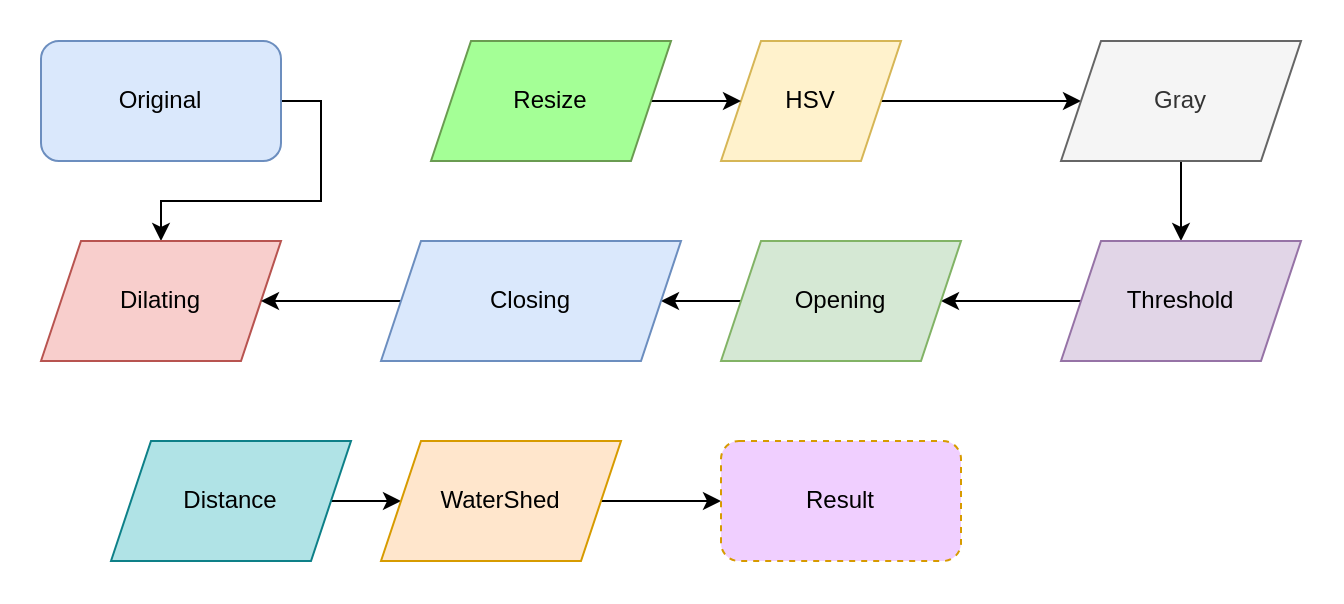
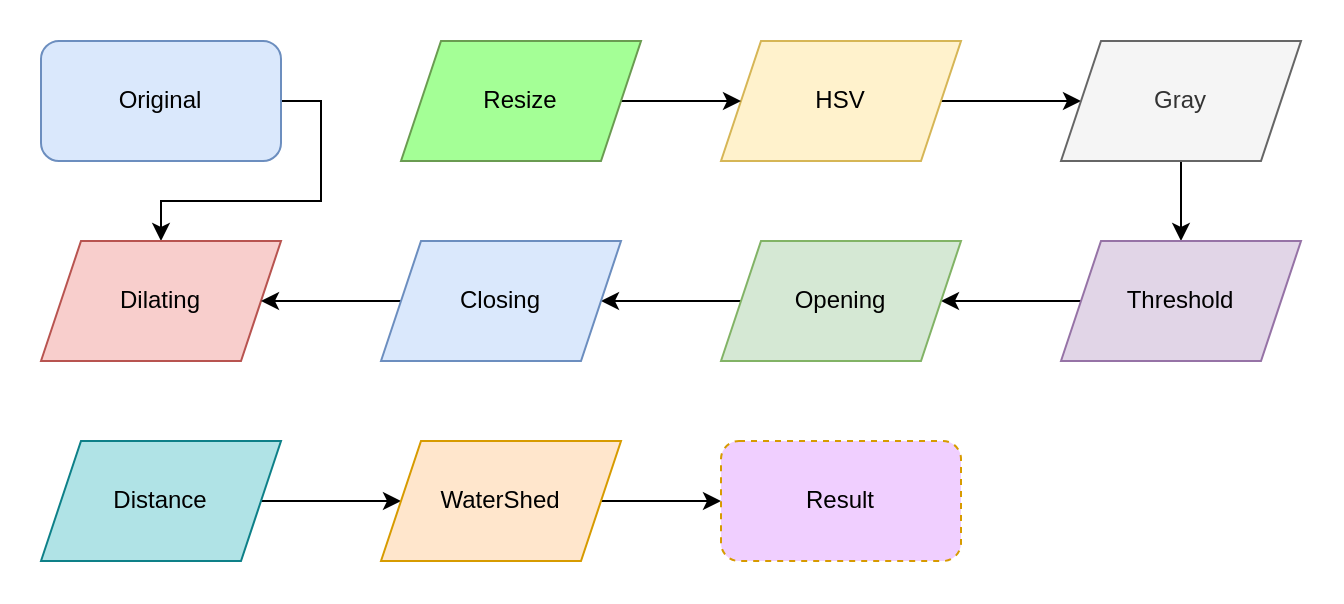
  <mxCell id="0" />
  <mxCell id="1" parent="0" />
  <mxCell id="2" style="edgeStyle=orthogonalEdgeStyle;rounded=0;orthogonalLoop=1;jettySize=auto;html=1;exitX=1;exitY=0.5;exitDx=0;exitDy=0;" edge="1" parent="1" source="3" target="10"><mxGeometry relative="1" as="geometry" /></mxCell>
  <mxCell id="3" value="Original" style="rounded=1;whiteSpace=wrap;html=1;fillColor=#dae8fc;strokeColor=#6c8ebf;" vertex="1" parent="1"><mxGeometry x="20" y="20" width="120" height="60" as="geometry" /></mxCell>
  <mxCell id="4" style="edgeStyle=orthogonalEdgeStyle;rounded=0;orthogonalLoop=1;jettySize=auto;html=1;exitX=1;exitY=0.5;exitDx=0;exitDy=0;entryX=0;entryY=0.5;entryDx=0;entryDy=0;" edge="1" parent="1" source="5" target="7"><mxGeometry relative="1" as="geometry" /></mxCell>
- <mxCell id="5" value="HSV" style="shape=parallelogram;perimeter=parallelogramPerimeter;whiteSpace=wrap;html=1;fixedSize=1;fillColor=#fff2cc;strokeColor=#d6b656;" vertex="1" parent="1"><mxGeometry x="360" y="20" width="90" height="60" as="geometry" /></mxCell>
+ <mxCell id="5" value="HSV" style="shape=parallelogram;perimeter=parallelogramPerimeter;whiteSpace=wrap;html=1;fixedSize=1;fillColor=#fff2cc;strokeColor=#d6b656;" vertex="1" parent="1"><mxGeometry x="360" y="20" width="120" height="60" as="geometry" /></mxCell>
  <mxCell id="6" style="edgeStyle=orthogonalEdgeStyle;rounded=0;orthogonalLoop=1;jettySize=auto;html=1;exitX=0.5;exitY=1;exitDx=0;exitDy=0;entryX=0.5;entryY=0;entryDx=0;entryDy=0;" edge="1" parent="1" source="7" target="9"><mxGeometry relative="1" as="geometry" /></mxCell>
  <mxCell id="7" value="Gray" style="shape=parallelogram;perimeter=parallelogramPerimeter;whiteSpace=wrap;html=1;fixedSize=1;fillColor=#f5f5f5;strokeColor=#666666;fontColor=#333333;" vertex="1" parent="1"><mxGeometry x="530" y="20" width="120" height="60" as="geometry" /></mxCell>
  <mxCell id="8" style="edgeStyle=orthogonalEdgeStyle;rounded=0;orthogonalLoop=1;jettySize=auto;html=1;exitX=0;exitY=0.5;exitDx=0;exitDy=0;" edge="1" parent="1" source="9" target="12"><mxGeometry relative="1" as="geometry" /></mxCell>
  <mxCell id="9" value="Threshold" style="shape=parallelogram;perimeter=parallelogramPerimeter;whiteSpace=wrap;html=1;fixedSize=1;fillColor=#e1d5e7;strokeColor=#9673a6;" vertex="1" parent="1"><mxGeometry x="530" y="120" width="120" height="60" as="geometry" /></mxCell>
  <mxCell id="10" value="Dilating" style="shape=parallelogram;perimeter=parallelogramPerimeter;whiteSpace=wrap;html=1;fixedSize=1;fillColor=#f8cecc;strokeColor=#b85450;" vertex="1" parent="1"><mxGeometry x="20" y="120" width="120" height="60" as="geometry" /></mxCell>
  <mxCell id="11" style="edgeStyle=orthogonalEdgeStyle;rounded=0;orthogonalLoop=1;jettySize=auto;html=1;exitX=0;exitY=0.5;exitDx=0;exitDy=0;" edge="1" parent="1" source="12" target="21"><mxGeometry relative="1" as="geometry" /></mxCell>
  <mxCell id="12" value="Opening" style="shape=parallelogram;perimeter=parallelogramPerimeter;whiteSpace=wrap;html=1;fixedSize=1;fillColor=#d5e8d4;strokeColor=#82b366;" vertex="1" parent="1"><mxGeometry x="360" y="120" width="120" height="60" as="geometry" /></mxCell>
  <mxCell id="13" style="edgeStyle=orthogonalEdgeStyle;rounded=0;orthogonalLoop=1;jettySize=auto;html=1;exitX=1;exitY=0.5;exitDx=0;exitDy=0;" edge="1" parent="1" source="14" target="16"><mxGeometry relative="1" as="geometry" /></mxCell>
- <mxCell id="14" value="Distance" style="shape=parallelogram;perimeter=parallelogramPerimeter;whiteSpace=wrap;html=1;fixedSize=1;fillColor=#b0e3e6;strokeColor=#0e8088;" vertex="1" parent="1"><mxGeometry x="55" y="220" width="120" height="60" as="geometry" /></mxCell>
+ <mxCell id="14" value="Distance" style="shape=parallelogram;perimeter=parallelogramPerimeter;whiteSpace=wrap;html=1;fixedSize=1;fillColor=#b0e3e6;strokeColor=#0e8088;" vertex="1" parent="1"><mxGeometry x="20" y="220" width="120" height="60" as="geometry" /></mxCell>
  <mxCell id="15" style="edgeStyle=orthogonalEdgeStyle;rounded=0;orthogonalLoop=1;jettySize=auto;html=1;exitX=1;exitY=0.5;exitDx=0;exitDy=0;entryX=0;entryY=0.5;entryDx=0;entryDy=0;" edge="1" parent="1" source="16" target="17"><mxGeometry relative="1" as="geometry" /></mxCell>
  <mxCell id="16" value="WaterShed" style="shape=parallelogram;perimeter=parallelogramPerimeter;whiteSpace=wrap;html=1;fixedSize=1;fillColor=#ffe6cc;strokeColor=#d79b00;" vertex="1" parent="1"><mxGeometry x="190" y="220" width="120" height="60" as="geometry" /></mxCell>
  <mxCell id="17" value="Result" style="rounded=1;whiteSpace=wrap;html=1;strokeColor=#d79b00;fillColor=#F0CFFF;dashed=1;" vertex="1" parent="1"><mxGeometry x="360" y="220" width="120" height="60" as="geometry" /></mxCell>
  <mxCell id="18" style="edgeStyle=orthogonalEdgeStyle;rounded=0;orthogonalLoop=1;jettySize=auto;html=1;exitX=1;exitY=0.5;exitDx=0;exitDy=0;" edge="1" parent="1" source="19" target="5"><mxGeometry relative="1" as="geometry" /></mxCell>
- <mxCell id="19" value="Resize" style="shape=parallelogram;perimeter=parallelogramPerimeter;whiteSpace=wrap;html=1;fixedSize=1;strokeColor=#6A9C51;fillColor=#A4FF96;" vertex="1" parent="1"><mxGeometry x="215" y="20" width="120" height="60" as="geometry" /></mxCell>
+ <mxCell id="19" value="Resize" style="shape=parallelogram;perimeter=parallelogramPerimeter;whiteSpace=wrap;html=1;fixedSize=1;strokeColor=#6A9C51;fillColor=#A4FF96;" vertex="1" parent="1"><mxGeometry x="200" y="20" width="120" height="60" as="geometry" /></mxCell>
  <mxCell id="20" style="edgeStyle=orthogonalEdgeStyle;rounded=0;orthogonalLoop=1;jettySize=auto;html=1;exitX=0;exitY=0.5;exitDx=0;exitDy=0;" edge="1" parent="1" source="21" target="10"><mxGeometry relative="1" as="geometry" /></mxCell>
- <mxCell id="21" value="Closing" style="shape=parallelogram;perimeter=parallelogramPerimeter;whiteSpace=wrap;html=1;fixedSize=1;strokeColor=#6c8ebf;fillColor=#dae8fc;" vertex="1" parent="1"><mxGeometry x="190" y="120" width="150" height="60" as="geometry" /></mxCell>
+ <mxCell id="21" value="Closing" style="shape=parallelogram;perimeter=parallelogramPerimeter;whiteSpace=wrap;html=1;fixedSize=1;strokeColor=#6c8ebf;fillColor=#dae8fc;" vertex="1" parent="1"><mxGeometry x="190" y="120" width="120" height="60" as="geometry" /></mxCell>
